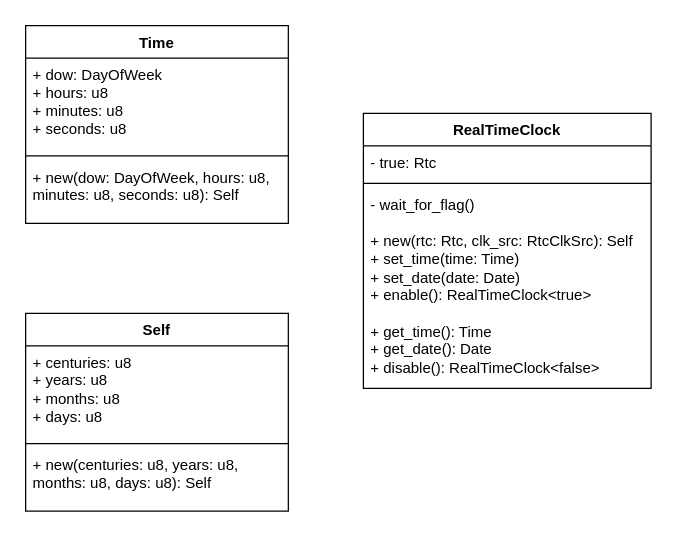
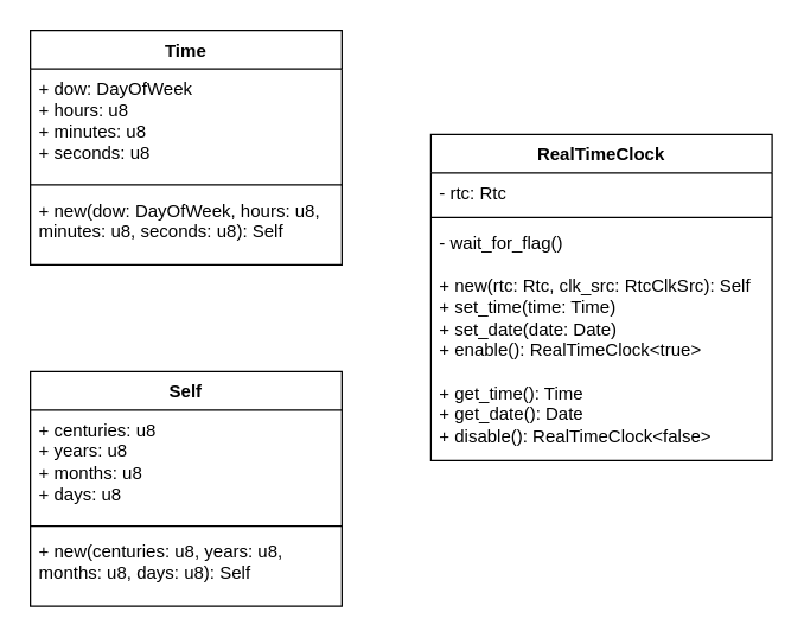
  <mxCell id="0" />
  <mxCell id="1" parent="0" />
  <mxCell id="2" value="RealTimeClock" style="swimlane;fontStyle=1;align=center;verticalAlign=top;childLayout=stackLayout;horizontal=1;startSize=26;horizontalStack=0;resizeParent=1;resizeParentMax=0;resizeLast=0;collapsible=1;marginBottom=0;whiteSpace=wrap;html=1;" parent="1" vertex="1"><mxGeometry x="290" y="90" width="230" height="220" as="geometry" /></mxCell>
- <mxCell id="3" value="- true: Rtc" style="text;strokeColor=none;fillColor=none;align=left;verticalAlign=top;spacingLeft=4;spacingRight=4;overflow=hidden;rotatable=0;points=[[0,0.5],[1,0.5]];portConstraint=eastwest;whiteSpace=wrap;html=1;" parent="2" vertex="1"><mxGeometry y="26" width="230" height="26" as="geometry" /></mxCell>
+ <mxCell id="3" value="- rtc: Rtc" style="text;strokeColor=none;fillColor=none;align=left;verticalAlign=top;spacingLeft=4;spacingRight=4;overflow=hidden;rotatable=0;points=[[0,0.5],[1,0.5]];portConstraint=eastwest;whiteSpace=wrap;html=1;" parent="2" vertex="1"><mxGeometry y="26" width="230" height="26" as="geometry" /></mxCell>
  <mxCell id="4" value="" style="line;strokeWidth=1;fillColor=none;align=left;verticalAlign=middle;spacingTop=-1;spacingLeft=3;spacingRight=3;rotatable=0;labelPosition=right;points=[];portConstraint=eastwest;strokeColor=inherit;" parent="2" vertex="1"><mxGeometry y="52" width="230" height="8" as="geometry" /></mxCell>
  <mxCell id="5" value="&lt;div&gt;- wait_for_flag()&lt;/div&gt;&lt;div&gt;&lt;br&gt;&lt;/div&gt;&lt;div&gt;+ new(rtc: Rtc, clk_src: RtcClkSrc): Self&lt;/div&gt;&lt;div&gt;+ set_time(time: Time)&lt;/div&gt;&lt;div&gt;+ set_date(date: Date)&lt;/div&gt;&lt;div&gt;+ enable(): RealTimeClock&amp;lt;true&amp;gt;&lt;/div&gt;&lt;div&gt;&lt;br&gt;&lt;/div&gt;&lt;div&gt;+ get_time(): Time&lt;/div&gt;&lt;div&gt;+ get_date(): Date&lt;/div&gt;&lt;div&gt;+ disable(): RealTimeClock&amp;lt;false&amp;gt;&lt;/div&gt;" style="text;strokeColor=none;fillColor=none;align=left;verticalAlign=top;spacingLeft=4;spacingRight=4;overflow=hidden;rotatable=0;points=[[0,0.5],[1,0.5]];portConstraint=eastwest;whiteSpace=wrap;html=1;" parent="2" vertex="1"><mxGeometry y="60" width="230" height="160" as="geometry" /></mxCell>
  <mxCell id="6" value="Time" style="swimlane;fontStyle=1;align=center;verticalAlign=top;childLayout=stackLayout;horizontal=1;startSize=26;horizontalStack=0;resizeParent=1;resizeParentMax=0;resizeLast=0;collapsible=1;marginBottom=0;whiteSpace=wrap;html=1;" vertex="1" parent="1"><mxGeometry x="20" y="20" width="210" height="158" as="geometry" /></mxCell>
  <mxCell id="7" value="+ dow: DayOfWeek&lt;div&gt;+ hours: u8&lt;/div&gt;&lt;div&gt;+ minutes: u8&lt;/div&gt;&lt;div&gt;+ seconds: u8&lt;/div&gt;" style="text;strokeColor=none;fillColor=none;align=left;verticalAlign=top;spacingLeft=4;spacingRight=4;overflow=hidden;rotatable=0;points=[[0,0.5],[1,0.5]];portConstraint=eastwest;whiteSpace=wrap;html=1;" vertex="1" parent="6"><mxGeometry y="26" width="210" height="74" as="geometry" /></mxCell>
  <mxCell id="8" value="" style="line;strokeWidth=1;fillColor=none;align=left;verticalAlign=middle;spacingTop=-1;spacingLeft=3;spacingRight=3;rotatable=0;labelPosition=right;points=[];portConstraint=eastwest;strokeColor=inherit;" vertex="1" parent="6"><mxGeometry y="100" width="210" height="8" as="geometry" /></mxCell>
  <mxCell id="9" value="&lt;div&gt;+ new(dow: DayOfWeek, hours: u8, minutes: u8, seconds: u8): Self&lt;/div&gt;" style="text;strokeColor=none;fillColor=none;align=left;verticalAlign=top;spacingLeft=4;spacingRight=4;overflow=hidden;rotatable=0;points=[[0,0.5],[1,0.5]];portConstraint=eastwest;whiteSpace=wrap;html=1;" vertex="1" parent="6"><mxGeometry y="108" width="210" height="50" as="geometry" /></mxCell>
  <mxCell id="10" value="Self" style="swimlane;fontStyle=1;align=center;verticalAlign=top;childLayout=stackLayout;horizontal=1;startSize=26;horizontalStack=0;resizeParent=1;resizeParentMax=0;resizeLast=0;collapsible=1;marginBottom=0;whiteSpace=wrap;html=1;" vertex="1" parent="1"><mxGeometry x="20" y="250" width="210" height="158" as="geometry" /></mxCell>
  <mxCell id="11" value="+ centuries: u8&lt;div&gt;+ years: u8&lt;/div&gt;&lt;div&gt;+ months: u8&lt;/div&gt;&lt;div&gt;+ days: u8&lt;/div&gt;" style="text;strokeColor=none;fillColor=none;align=left;verticalAlign=top;spacingLeft=4;spacingRight=4;overflow=hidden;rotatable=0;points=[[0,0.5],[1,0.5]];portConstraint=eastwest;whiteSpace=wrap;html=1;" vertex="1" parent="10"><mxGeometry y="26" width="210" height="74" as="geometry" /></mxCell>
  <mxCell id="12" value="" style="line;strokeWidth=1;fillColor=none;align=left;verticalAlign=middle;spacingTop=-1;spacingLeft=3;spacingRight=3;rotatable=0;labelPosition=right;points=[];portConstraint=eastwest;strokeColor=inherit;" vertex="1" parent="10"><mxGeometry y="100" width="210" height="8" as="geometry" /></mxCell>
  <mxCell id="13" value="&lt;div&gt;+ new(centuries: u8, years: u8, months: u8, days: u8): Self&lt;/div&gt;" style="text;strokeColor=none;fillColor=none;align=left;verticalAlign=top;spacingLeft=4;spacingRight=4;overflow=hidden;rotatable=0;points=[[0,0.5],[1,0.5]];portConstraint=eastwest;whiteSpace=wrap;html=1;" vertex="1" parent="10"><mxGeometry y="108" width="210" height="50" as="geometry" /></mxCell>
